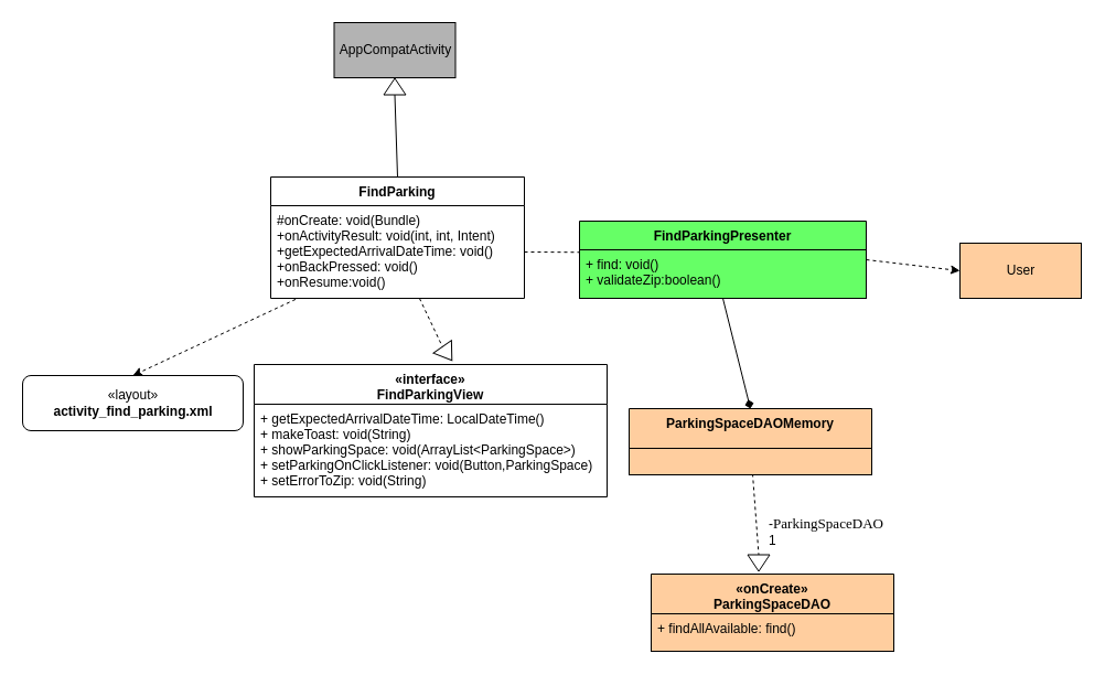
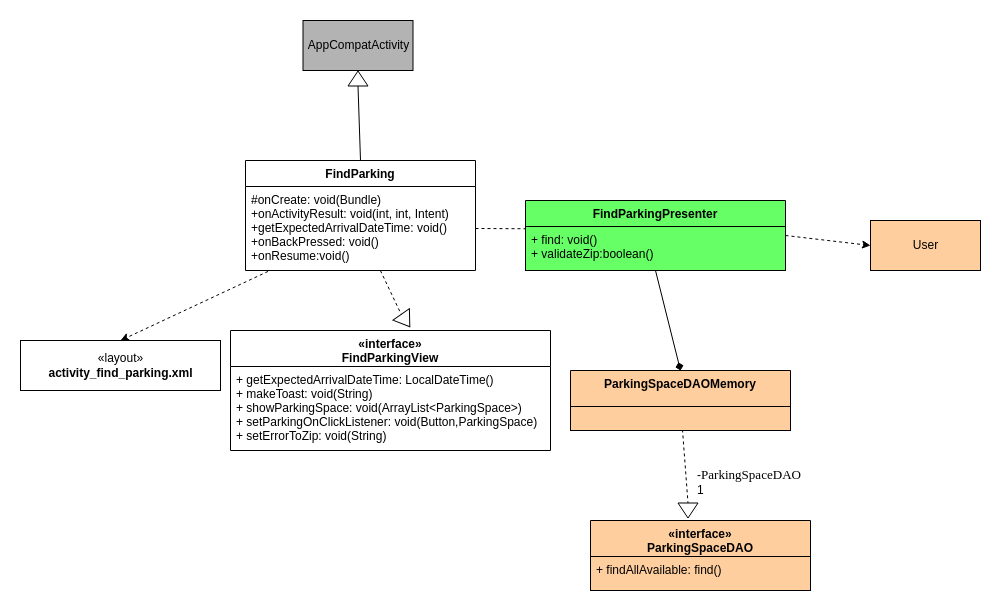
  <mxCell id="0" />
  <mxCell id="1" parent="0" />
  <mxCell id="2" value="AppCompatActivity" style="html=1;fillColor=#B3B3B3;strokeColor=#000000;" vertex="1" parent="1"><mxGeometry x="302.5" y="20" width="110" height="50" as="geometry" /></mxCell>
  <mxCell id="3" value="" style="triangle;whiteSpace=wrap;html=1;strokeColor=#000000;fillColor=#FFFFFF;rotation=-90;" vertex="1" parent="1"><mxGeometry x="350" y="68" width="15" height="20" as="geometry" /></mxCell>
  <mxCell id="4" value="" style="endArrow=none;html=1;entryX=0;entryY=0.5;entryDx=0;entryDy=0;exitX=0.5;exitY=0;exitDx=0;exitDy=0;" edge="1" parent="1" source="10" target="3"><mxGeometry width="50" height="50" relative="1" as="geometry"><mxPoint x="357.5" y="170" as="sourcePoint" /><mxPoint x="392.5" y="120" as="targetPoint" /></mxGeometry></mxCell>
  <mxCell id="5" value="" style="endArrow=classic;html=1;exitX=0.098;exitY=1.011;exitDx=0;exitDy=0;exitPerimeter=0;dashed=1;entryX=0.5;entryY=0;entryDx=0;entryDy=0;" edge="1" parent="1" source="11" target="6"><mxGeometry width="50" height="50" relative="1" as="geometry"><mxPoint x="282.5" y="340" as="sourcePoint" /><mxPoint x="252.5" y="330" as="targetPoint" /></mxGeometry></mxCell>
- <mxCell id="6" value="«layout»&lt;br&gt;&lt;b&gt;activity_find_parking.xml&lt;/b&gt;" style="html=1;strokeColor=#000000;fillColor=#FFFFFF;rounded=1;" vertex="1" parent="1"><mxGeometry x="20" y="340" width="200" height="50" as="geometry" /></mxCell>
+ <mxCell id="6" value="«layout»&lt;br&gt;&lt;b&gt;activity_find_parking.xml&lt;/b&gt;" style="html=1;strokeColor=#000000;fillColor=#FFFFFF;" vertex="1" parent="1"><mxGeometry x="20" y="340" width="200" height="50" as="geometry" /></mxCell>
  <mxCell id="7" value="" style="triangle;whiteSpace=wrap;html=1;strokeColor=#000000;fillColor=#FFFFFF;rotation=55;" vertex="1" parent="1"><mxGeometry x="397.5" y="310" width="15" height="20" as="geometry" /></mxCell>
  <mxCell id="8" value="" style="endArrow=none;html=1;entryX=0;entryY=0.5;entryDx=0;entryDy=0;dashed=1;" edge="1" parent="1" source="11" target="7"><mxGeometry width="50" height="50" relative="1" as="geometry"><mxPoint x="372.5" y="302.432" as="sourcePoint" /><mxPoint x="402.5" y="310" as="targetPoint" /></mxGeometry></mxCell>
  <mxCell id="9" value="" style="endArrow=classic;html=1;exitX=1;exitY=0.5;exitDx=0;exitDy=0;dashed=1;entryX=0.004;entryY=0.863;entryDx=0;entryDy=0;entryPerimeter=0;" edge="1" parent="1" source="11"><mxGeometry width="50" height="50" relative="1" as="geometry"><mxPoint x="535.68" y="220.004" as="sourcePoint" /><mxPoint x="563.14" y="228.438" as="targetPoint" /></mxGeometry></mxCell>
  <mxCell id="10" value="FindParking" style="swimlane;fontStyle=1;align=center;verticalAlign=top;childLayout=stackLayout;horizontal=1;startSize=26;horizontalStack=0;resizeParent=1;resizeParentMax=0;resizeLast=0;collapsible=1;marginBottom=0;strokeColor=#000000;fillColor=#FFFFFF;" vertex="1" parent="1"><mxGeometry x="245" y="160" width="230" height="110" as="geometry" /></mxCell>
  <mxCell id="11" value="#onCreate: void(Bundle)&#10;+onActivityResult: void(int, int, Intent)&#10;+getExpectedArrivalDateTime: void()&#10;+onBackPressed: void()&#10;+onResume:void()" style="text;strokeColor=none;fillColor=none;align=left;verticalAlign=top;spacingLeft=4;spacingRight=4;overflow=hidden;rotatable=0;points=[[0,0.5],[1,0.5]];portConstraint=eastwest;" vertex="1" parent="10"><mxGeometry y="26" width="230" height="84" as="geometry" /></mxCell>
  <mxCell id="12" value="" style="endArrow=classic;html=1;exitX=1;exitY=0.5;exitDx=0;exitDy=0;dashed=1;entryX=0;entryY=0.5;entryDx=0;entryDy=0;" edge="1" parent="1" source="15" target="13"><mxGeometry width="50" height="50" relative="1" as="geometry"><mxPoint x="752.5" y="212.28" as="sourcePoint" /><mxPoint x="822.5" y="190" as="targetPoint" /></mxGeometry></mxCell>
  <mxCell id="13" value="User" style="html=1;strokeColor=#000000;fillColor=#FFCE9F;gradientColor=none;" vertex="1" parent="1"><mxGeometry x="870" y="220" width="110" height="50" as="geometry" /></mxCell>
  <mxCell id="14" value="" style="triangle;whiteSpace=wrap;html=1;strokeColor=#000000;fillColor=#FFFFFF;rotation=90;" vertex="1" parent="1"><mxGeometry x="680" y="500" width="15" height="20" as="geometry" /></mxCell>
  <mxCell id="15" value="FindParkingPresenter" style="swimlane;fontStyle=1;align=center;verticalAlign=top;childLayout=stackLayout;horizontal=1;startSize=26;horizontalStack=0;resizeParent=1;resizeParentMax=0;resizeLast=0;collapsible=1;marginBottom=0;strokeColor=#000000;fillColor=#66FF66;gradientColor=none;" vertex="1" parent="1"><mxGeometry x="525" y="200" width="260" height="70" as="geometry" /></mxCell>
  <mxCell id="16" value="+ find: void()&#10;+ validateZip:boolean()" style="text;strokeColor=#000000;fillColor=#66FF66;align=left;verticalAlign=top;spacingLeft=4;spacingRight=4;overflow=hidden;rotatable=0;points=[[0,0.5],[1,0.5]];portConstraint=eastwest;gradientColor=none;" vertex="1" parent="15"><mxGeometry y="26" width="260" height="44" as="geometry" /></mxCell>
  <mxCell id="17" value="«interface»&#10;FindParkingView&#10;" style="swimlane;fontStyle=1;align=center;verticalAlign=top;childLayout=stackLayout;horizontal=1;startSize=36;horizontalStack=0;resizeParent=1;resizeParentMax=0;resizeLast=0;collapsible=1;marginBottom=0;" vertex="1" parent="1"><mxGeometry x="230" y="330" width="320" height="120" as="geometry"><mxRectangle x="360" y="590" width="120" height="70" as="alternateBounds" /></mxGeometry></mxCell>
  <mxCell id="18" value="+ getExpectedArrivalDateTime: LocalDateTime()&#10;+ makeToast: void(String)&#10;+ showParkingSpace: void(ArrayList&lt;ParkingSpace&gt;)&#10;+ setParkingOnClickListener: void(Button,ParkingSpace)&#10;+ setErrorToZip: void(String)&#10;" style="text;align=left;verticalAlign=top;spacingLeft=4;spacingRight=4;overflow=hidden;rotatable=0;points=[[0,0.5],[1,0.5]];portConstraint=eastwest;" vertex="1" parent="17"><mxGeometry y="36" width="320" height="84" as="geometry" /></mxCell>
  <mxCell id="19" value="" style="endArrow=diamond;html=1;entryX=0.5;entryY=0;entryDx=0;entryDy=0;exitX=0.5;exitY=1;exitDx=0;exitDy=0;" edge="1" parent="1" target="22" source="15"><mxGeometry width="50" height="50" relative="1" as="geometry"><mxPoint x="740" y="270" as="sourcePoint" /><mxPoint x="702.5" y="505.26" as="targetPoint" /></mxGeometry></mxCell>
  <mxCell id="20" value="" style="endArrow=none;html=1;dashed=1;exitX=0.509;exitY=0.958;exitDx=0;exitDy=0;exitPerimeter=0;entryX=0;entryY=0.5;entryDx=0;entryDy=0;" edge="1" parent="1" source="23" target="14"><mxGeometry width="50" height="50" relative="1" as="geometry"><mxPoint x="694.064" y="655.26" as="sourcePoint" /><mxPoint x="700" y="510" as="targetPoint" /></mxGeometry></mxCell>
  <mxCell id="21" value="-&lt;span style=&quot;font-family: &amp;#34;consolas&amp;#34; ; font-size: 9.8pt&quot;&gt;ParkingSpaceDAO&lt;/span&gt;&lt;br&gt;1" style="text;html=1;" vertex="1" parent="1"><mxGeometry x="695" y="460" width="50" height="30" as="geometry" /></mxCell>
  <mxCell id="22" value="ParkingSpaceDAOMemory&#10;" style="swimlane;fontStyle=1;align=center;verticalAlign=top;childLayout=stackLayout;horizontal=1;startSize=36;horizontalStack=0;resizeParent=1;resizeParentMax=0;resizeLast=0;collapsible=1;marginBottom=0;strokeColor=#000000;fillColor=#FFCE9F;gradientColor=none;" vertex="1" parent="1"><mxGeometry x="570" y="370" width="220" height="60" as="geometry"><mxRectangle x="360" y="590" width="120" height="70" as="alternateBounds" /></mxGeometry></mxCell>
  <mxCell id="23" value="" style="text;strokeColor=#000000;fillColor=#FFCE9F;align=left;verticalAlign=top;spacingLeft=4;spacingRight=4;overflow=hidden;rotatable=0;points=[[0,0.5],[1,0.5]];portConstraint=eastwest;" vertex="1" parent="22"><mxGeometry y="36" width="220" height="24" as="geometry" /></mxCell>
- <mxCell id="24" value="«onCreate»&#10;ParkingSpaceDAO&#10;" style="swimlane;fontStyle=1;align=center;verticalAlign=top;childLayout=stackLayout;horizontal=1;startSize=36;horizontalStack=0;resizeParent=1;resizeParentMax=0;resizeLast=0;collapsible=1;marginBottom=0;strokeColor=#000000;fillColor=#FFCE9F;gradientColor=none;" vertex="1" parent="1"><mxGeometry x="590" y="520" width="220" height="70" as="geometry"><mxRectangle x="360" y="590" width="120" height="70" as="alternateBounds" /></mxGeometry></mxCell>
+ <mxCell id="24" value="«interface»&#10;ParkingSpaceDAO&#10;" style="swimlane;fontStyle=1;align=center;verticalAlign=top;childLayout=stackLayout;horizontal=1;startSize=36;horizontalStack=0;resizeParent=1;resizeParentMax=0;resizeLast=0;collapsible=1;marginBottom=0;strokeColor=#000000;fillColor=#FFCE9F;gradientColor=none;" vertex="1" parent="1"><mxGeometry x="590" y="520" width="220" height="70" as="geometry"><mxRectangle x="360" y="590" width="120" height="70" as="alternateBounds" /></mxGeometry></mxCell>
  <mxCell id="25" value="+ findAllAvailable: find()&#10;" style="text;strokeColor=#000000;fillColor=#FFCE9F;align=left;verticalAlign=top;spacingLeft=4;spacingRight=4;overflow=hidden;rotatable=0;points=[[0,0.5],[1,0.5]];portConstraint=eastwest;" vertex="1" parent="24"><mxGeometry y="36" width="220" height="34" as="geometry" /></mxCell>
